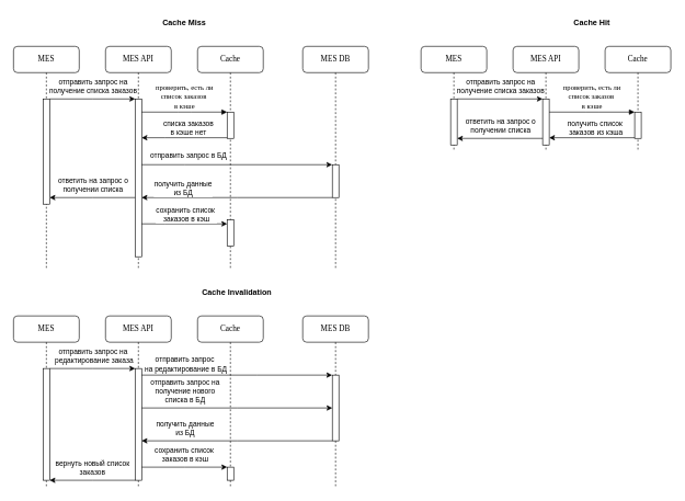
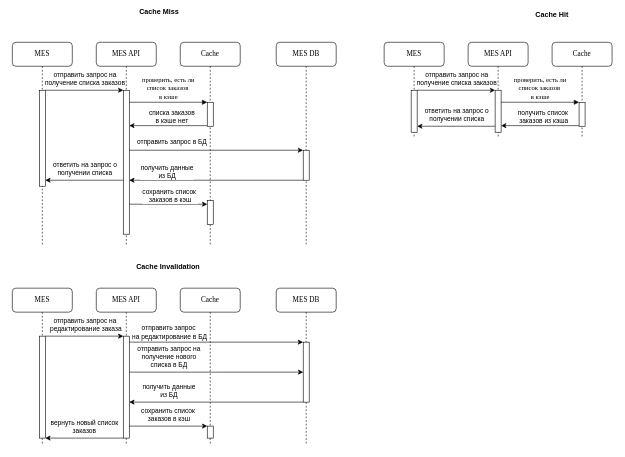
  <mxCell id="0" />
  <mxCell id="1" parent="0" />
  <mxCell id="2" value="Cache" style="shape=umlLifeline;perimeter=lifelinePerimeter;whiteSpace=wrap;html=1;container=1;collapsible=0;recursiveResize=0;outlineConnect=0;rounded=1;shadow=0;comic=0;labelBackgroundColor=none;strokeWidth=1;fontFamily=Verdana;fontSize=12;align=center;" parent="1" vertex="1"><mxGeometry x="300" y="70" width="100" height="340" as="geometry" /></mxCell>
  <mxCell id="3" value="" style="html=1;points=[];perimeter=orthogonalPerimeter;rounded=0;shadow=0;comic=0;labelBackgroundColor=none;strokeWidth=1;fontFamily=Verdana;fontSize=12;align=center;" parent="2" vertex="1"><mxGeometry x="45" y="100" width="10" height="40" as="geometry" /></mxCell>
  <mxCell id="4" value="" style="html=1;points=[];perimeter=orthogonalPerimeter;rounded=0;shadow=0;comic=0;labelBackgroundColor=none;strokeWidth=1;fontFamily=Verdana;fontSize=12;align=center;" parent="2" vertex="1"><mxGeometry x="45" y="264" width="10" height="40" as="geometry" /></mxCell>
  <mxCell id="5" value="&lt;div&gt;MES DB&lt;/div&gt;" style="shape=umlLifeline;perimeter=lifelinePerimeter;whiteSpace=wrap;html=1;container=1;collapsible=0;recursiveResize=0;outlineConnect=0;rounded=1;shadow=0;comic=0;labelBackgroundColor=none;strokeWidth=1;fontFamily=Verdana;fontSize=12;align=center;" parent="1" vertex="1"><mxGeometry x="460" y="70" width="100" height="340" as="geometry" /></mxCell>
  <mxCell id="6" value="" style="html=1;points=[];perimeter=orthogonalPerimeter;rounded=0;shadow=0;comic=0;labelBackgroundColor=none;strokeWidth=1;fontFamily=Verdana;fontSize=12;align=center;" parent="5" vertex="1"><mxGeometry x="45" y="180" width="10" height="50" as="geometry" /></mxCell>
  <mxCell id="7" value="MES API" style="shape=umlLifeline;perimeter=lifelinePerimeter;whiteSpace=wrap;html=1;container=1;collapsible=0;recursiveResize=0;outlineConnect=0;rounded=1;shadow=0;comic=0;labelBackgroundColor=none;strokeWidth=1;fontFamily=Verdana;fontSize=12;align=center;" parent="1" vertex="1"><mxGeometry x="160" y="70" width="100" height="340" as="geometry" /></mxCell>
  <mxCell id="8" value="" style="html=1;points=[];perimeter=orthogonalPerimeter;rounded=0;shadow=0;comic=0;labelBackgroundColor=none;strokeWidth=1;fontFamily=Verdana;fontSize=12;align=center;" parent="7" vertex="1"><mxGeometry x="45" y="80" width="10" height="240" as="geometry" /></mxCell>
  <mxCell id="9" value="&lt;div&gt;&lt;font style=&quot;font-size: 11px;&quot;&gt;проверить, есть ли&lt;/font&gt;&lt;/div&gt;&lt;div&gt;&lt;font style=&quot;font-size: 11px;&quot;&gt;список заказов&amp;nbsp;&lt;/font&gt;&lt;/div&gt;&lt;div&gt;&lt;font style=&quot;font-size: 11px;&quot;&gt;в кэше&lt;br&gt;&lt;/font&gt;&lt;/div&gt;" style="html=1;verticalAlign=bottom;endArrow=block;entryX=0;entryY=0;labelBackgroundColor=none;fontFamily=Verdana;fontSize=12;edgeStyle=elbowEdgeStyle;elbow=vertical;" parent="1" source="8" target="3" edge="1"><mxGeometry relative="1" as="geometry"><mxPoint x="280" y="180" as="sourcePoint" /></mxGeometry></mxCell>
  <mxCell id="10" style="edgeStyle=orthogonalEdgeStyle;rounded=0;orthogonalLoop=1;jettySize=auto;html=1;" parent="1" source="3" target="8" edge="1"><mxGeometry relative="1" as="geometry"><Array as="points"><mxPoint x="250" y="209" /><mxPoint x="250" y="209" /></Array></mxGeometry></mxCell>
  <mxCell id="11" value="&lt;div&gt;списка заказов&lt;/div&gt;&lt;div&gt;в кэше нет&lt;br&gt;&lt;/div&gt;" style="edgeLabel;html=1;align=center;verticalAlign=middle;resizable=0;points=[];" parent="10" vertex="1" connectable="0"><mxGeometry x="-0.078" relative="1" as="geometry"><mxPoint y="-16" as="offset" /></mxGeometry></mxCell>
  <mxCell id="12" style="edgeStyle=orthogonalEdgeStyle;rounded=0;orthogonalLoop=1;jettySize=auto;html=1;entryX=-0.026;entryY=0;entryDx=0;entryDy=0;entryPerimeter=0;" parent="1" source="8" target="6" edge="1"><mxGeometry relative="1" as="geometry"><Array as="points"><mxPoint x="280" y="250" /><mxPoint x="280" y="250" /></Array></mxGeometry></mxCell>
  <mxCell id="13" value="&lt;div&gt;отправить запрос в БД&lt;br&gt;&lt;/div&gt;" style="edgeLabel;html=1;align=center;verticalAlign=middle;resizable=0;points=[];" parent="12" vertex="1" connectable="0"><mxGeometry x="-0.515" relative="1" as="geometry"><mxPoint y="-15" as="offset" /></mxGeometry></mxCell>
  <mxCell id="14" value="" style="endArrow=classic;html=1;rounded=0;" parent="1" source="6" target="8" edge="1"><mxGeometry width="50" height="50" relative="1" as="geometry"><mxPoint x="390" y="320" as="sourcePoint" /><mxPoint x="440" y="270" as="targetPoint" /><Array as="points"><mxPoint x="360" y="300" /></Array></mxGeometry></mxCell>
  <mxCell id="15" value="&lt;div&gt;получить данные&lt;/div&gt;&lt;div&gt;из БД&lt;/div&gt;" style="edgeLabel;html=1;align=center;verticalAlign=middle;resizable=0;points=[];" parent="14" vertex="1" connectable="0"><mxGeometry x="0.571" y="1" relative="1" as="geometry"><mxPoint y="-16" as="offset" /></mxGeometry></mxCell>
  <mxCell id="16" value="" style="endArrow=classic;html=1;rounded=0;" parent="1" source="8" target="4" edge="1"><mxGeometry width="50" height="50" relative="1" as="geometry"><mxPoint x="360" y="360" as="sourcePoint" /><mxPoint x="410" y="310" as="targetPoint" /><Array as="points"><mxPoint x="250" y="340" /><mxPoint x="280" y="340" /></Array></mxGeometry></mxCell>
  <mxCell id="17" value="&lt;div&gt;сохранить список&amp;nbsp;&lt;/div&gt;&lt;div&gt;заказов в кэш&lt;br&gt;&lt;/div&gt;" style="edgeLabel;html=1;align=center;verticalAlign=middle;resizable=0;points=[];" parent="16" vertex="1" connectable="0"><mxGeometry x="-0.166" relative="1" as="geometry"><mxPoint x="13" y="-15" as="offset" /></mxGeometry></mxCell>
- <mxCell id="18" value="Cache Miss" style="text;html=1;align=center;verticalAlign=middle;whiteSpace=wrap;rounded=0;fontStyle=1" parent="1" vertex="1"><mxGeometry x="220" width="120" height="30" as="geometry" y="20" /></mxCell>
+ <mxCell id="18" value="Cache Miss" style="text;html=1;align=center;verticalAlign=middle;whiteSpace=wrap;rounded=0;fontStyle=1" parent="1" vertex="1"><mxGeometry x="205" y="5" width="120" height="30" as="geometry" /></mxCell>
  <mxCell id="19" value="MES" style="shape=umlLifeline;perimeter=lifelinePerimeter;whiteSpace=wrap;html=1;container=1;collapsible=0;recursiveResize=0;outlineConnect=0;rounded=1;shadow=0;comic=0;labelBackgroundColor=none;strokeWidth=1;fontFamily=Verdana;fontSize=12;align=center;" parent="1" vertex="1"><mxGeometry y="70" width="100" height="340" as="geometry" x="20" /></mxCell>
  <mxCell id="20" value="" style="html=1;points=[];perimeter=orthogonalPerimeter;rounded=0;shadow=0;comic=0;labelBackgroundColor=none;strokeWidth=1;fontFamily=Verdana;fontSize=12;align=center;" parent="19" vertex="1"><mxGeometry x="45" y="80" width="10" height="160" as="geometry" /></mxCell>
  <mxCell id="21" style="edgeStyle=orthogonalEdgeStyle;rounded=0;orthogonalLoop=1;jettySize=auto;html=1;" parent="1" source="20" target="8" edge="1"><mxGeometry relative="1" as="geometry"><Array as="points"><mxPoint x="140" y="150" /><mxPoint x="140" y="150" /></Array></mxGeometry></mxCell>
  <mxCell id="22" value="&lt;div&gt;отправить запрос на&lt;/div&gt;&lt;div&gt;получение списка заказов&lt;/div&gt;" style="edgeLabel;html=1;align=center;verticalAlign=middle;resizable=0;points=[];" parent="21" vertex="1" connectable="0"><mxGeometry x="-0.283" y="-2" relative="1" as="geometry"><mxPoint x="18" y="-22" as="offset" /></mxGeometry></mxCell>
  <mxCell id="23" value="" style="endArrow=classic;html=1;rounded=0;" edge="1" parent="1" source="8" target="20"><mxGeometry width="50" height="50" relative="1" as="geometry"><mxPoint x="110" y="340" as="sourcePoint" /><mxPoint x="160" y="290" as="targetPoint" /><Array as="points"><mxPoint x="140" y="300" /></Array></mxGeometry></mxCell>
  <mxCell id="24" value="&lt;div&gt;ответить на запрос о&lt;/div&gt;&lt;div&gt;получении списка&lt;br&gt;&lt;/div&gt;" style="edgeLabel;html=1;align=center;verticalAlign=middle;resizable=0;points=[];" vertex="1" connectable="0" parent="23"><mxGeometry x="0.225" y="-1" relative="1" as="geometry"><mxPoint x="15" y="-19" as="offset" /></mxGeometry></mxCell>
  <mxCell id="25" value="Cache" style="shape=umlLifeline;perimeter=lifelinePerimeter;whiteSpace=wrap;html=1;container=1;collapsible=0;recursiveResize=0;outlineConnect=0;rounded=1;shadow=0;comic=0;labelBackgroundColor=none;strokeWidth=1;fontFamily=Verdana;fontSize=12;align=center;" vertex="1" parent="1"><mxGeometry x="920" y="70" width="100" height="160" as="geometry" /></mxCell>
  <mxCell id="26" value="" style="html=1;points=[];perimeter=orthogonalPerimeter;rounded=0;shadow=0;comic=0;labelBackgroundColor=none;strokeWidth=1;fontFamily=Verdana;fontSize=12;align=center;" vertex="1" parent="25"><mxGeometry x="45" y="100" width="10" height="40" as="geometry" /></mxCell>
  <mxCell id="27" value="MES API" style="shape=umlLifeline;perimeter=lifelinePerimeter;whiteSpace=wrap;html=1;container=1;collapsible=0;recursiveResize=0;outlineConnect=0;rounded=1;shadow=0;comic=0;labelBackgroundColor=none;strokeWidth=1;fontFamily=Verdana;fontSize=12;align=center;" vertex="1" parent="1"><mxGeometry x="780" y="70" width="100" height="160" as="geometry" /></mxCell>
  <mxCell id="28" value="" style="html=1;points=[];perimeter=orthogonalPerimeter;rounded=0;shadow=0;comic=0;labelBackgroundColor=none;strokeWidth=1;fontFamily=Verdana;fontSize=12;align=center;" vertex="1" parent="27"><mxGeometry x="45" y="80" width="10" height="70" as="geometry" /></mxCell>
  <mxCell id="29" value="&lt;div&gt;&lt;font style=&quot;font-size: 11px;&quot;&gt;проверить, есть ли&lt;/font&gt;&lt;/div&gt;&lt;div&gt;&lt;font style=&quot;font-size: 11px;&quot;&gt;список заказов&amp;nbsp;&lt;/font&gt;&lt;/div&gt;&lt;div&gt;&lt;font style=&quot;font-size: 11px;&quot;&gt;в кэше&lt;br&gt;&lt;/font&gt;&lt;/div&gt;" style="html=1;verticalAlign=bottom;endArrow=block;entryX=0;entryY=0;labelBackgroundColor=none;fontFamily=Verdana;fontSize=12;edgeStyle=elbowEdgeStyle;elbow=vertical;" edge="1" parent="1" source="28" target="26"><mxGeometry relative="1" as="geometry"><mxPoint x="900" y="180" as="sourcePoint" /></mxGeometry></mxCell>
  <mxCell id="30" style="edgeStyle=orthogonalEdgeStyle;rounded=0;orthogonalLoop=1;jettySize=auto;html=1;" edge="1" parent="1" source="26" target="28"><mxGeometry relative="1" as="geometry"><Array as="points"><mxPoint x="870" y="209" /><mxPoint x="870" y="209" /></Array></mxGeometry></mxCell>
  <mxCell id="31" value="&lt;div&gt;получить список&amp;nbsp;&lt;/div&gt;&lt;div&gt;заказов из кэша&lt;br&gt;&lt;/div&gt;" style="edgeLabel;html=1;align=center;verticalAlign=middle;resizable=0;points=[];" vertex="1" connectable="0" parent="30"><mxGeometry x="-0.078" relative="1" as="geometry"><mxPoint y="-16" as="offset" /></mxGeometry></mxCell>
- <mxCell id="32" value="Cache Hit" style="text;html=1;align=center;verticalAlign=middle;whiteSpace=wrap;rounded=0;fontStyle=1" vertex="1" parent="1"><mxGeometry x="840" width="120" height="30" as="geometry" y="20" /></mxCell>
+ <mxCell id="32" value="Cache Hit" style="text;html=1;align=center;verticalAlign=middle;whiteSpace=wrap;rounded=0;fontStyle=1" vertex="1" parent="1"><mxGeometry x="860" y="10" width="120" height="30" as="geometry" /></mxCell>
  <mxCell id="33" value="MES" style="shape=umlLifeline;perimeter=lifelinePerimeter;whiteSpace=wrap;html=1;container=1;collapsible=0;recursiveResize=0;outlineConnect=0;rounded=1;shadow=0;comic=0;labelBackgroundColor=none;strokeWidth=1;fontFamily=Verdana;fontSize=12;align=center;" vertex="1" parent="1"><mxGeometry x="640" y="70" width="100" height="160" as="geometry" /></mxCell>
  <mxCell id="34" value="" style="html=1;points=[];perimeter=orthogonalPerimeter;rounded=0;shadow=0;comic=0;labelBackgroundColor=none;strokeWidth=1;fontFamily=Verdana;fontSize=12;align=center;" vertex="1" parent="33"><mxGeometry x="45" y="80" width="10" height="70" as="geometry" /></mxCell>
  <mxCell id="35" style="edgeStyle=orthogonalEdgeStyle;rounded=0;orthogonalLoop=1;jettySize=auto;html=1;" edge="1" parent="1" source="34" target="28"><mxGeometry relative="1" as="geometry"><Array as="points"><mxPoint x="760" y="150" /><mxPoint x="760" y="150" /></Array></mxGeometry></mxCell>
  <mxCell id="36" value="&lt;div&gt;отправить запрос на&lt;/div&gt;&lt;div&gt;получение списка заказов&lt;/div&gt;" style="edgeLabel;html=1;align=center;verticalAlign=middle;resizable=0;points=[];" vertex="1" connectable="0" parent="35"><mxGeometry x="-0.283" y="-2" relative="1" as="geometry"><mxPoint x="18" y="-22" as="offset" /></mxGeometry></mxCell>
  <mxCell id="37" value="" style="endArrow=classic;html=1;rounded=0;" edge="1" parent="1" source="28" target="34"><mxGeometry width="50" height="50" relative="1" as="geometry"><mxPoint x="730" y="340" as="sourcePoint" /><mxPoint x="780" y="290" as="targetPoint" /><Array as="points"><mxPoint x="760" y="210" /></Array></mxGeometry></mxCell>
  <mxCell id="38" value="&lt;div&gt;ответить на запрос о&lt;/div&gt;&lt;div&gt;получении списка&lt;br&gt;&lt;/div&gt;" style="edgeLabel;html=1;align=center;verticalAlign=middle;resizable=0;points=[];" vertex="1" connectable="0" parent="37"><mxGeometry x="0.225" y="-1" relative="1" as="geometry"><mxPoint x="15" y="-19" as="offset" /></mxGeometry></mxCell>
  <mxCell id="39" value="Cache" style="shape=umlLifeline;perimeter=lifelinePerimeter;whiteSpace=wrap;html=1;container=1;collapsible=0;recursiveResize=0;outlineConnect=0;rounded=1;shadow=0;comic=0;labelBackgroundColor=none;strokeWidth=1;fontFamily=Verdana;fontSize=12;align=center;" vertex="1" parent="1"><mxGeometry x="300" y="480" width="100" height="260" as="geometry" /></mxCell>
  <mxCell id="40" value="" style="html=1;points=[];perimeter=orthogonalPerimeter;rounded=0;shadow=0;comic=0;labelBackgroundColor=none;strokeWidth=1;fontFamily=Verdana;fontSize=12;align=center;" vertex="1" parent="39"><mxGeometry x="45" y="230" width="10" height="20" as="geometry" /></mxCell>
  <mxCell id="41" value="&lt;div&gt;MES DB&lt;/div&gt;" style="shape=umlLifeline;perimeter=lifelinePerimeter;whiteSpace=wrap;html=1;container=1;collapsible=0;recursiveResize=0;outlineConnect=0;rounded=1;shadow=0;comic=0;labelBackgroundColor=none;strokeWidth=1;fontFamily=Verdana;fontSize=12;align=center;" vertex="1" parent="1"><mxGeometry x="460" y="480" width="100" height="260" as="geometry" /></mxCell>
  <mxCell id="42" value="" style="html=1;points=[];perimeter=orthogonalPerimeter;rounded=0;shadow=0;comic=0;labelBackgroundColor=none;strokeWidth=1;fontFamily=Verdana;fontSize=12;align=center;" vertex="1" parent="41"><mxGeometry x="45" y="90" width="10" height="100" as="geometry" /></mxCell>
  <mxCell id="43" value="MES API" style="shape=umlLifeline;perimeter=lifelinePerimeter;whiteSpace=wrap;html=1;container=1;collapsible=0;recursiveResize=0;outlineConnect=0;rounded=1;shadow=0;comic=0;labelBackgroundColor=none;strokeWidth=1;fontFamily=Verdana;fontSize=12;align=center;" vertex="1" parent="1"><mxGeometry x="160" y="480" width="100" height="260" as="geometry" /></mxCell>
  <mxCell id="44" value="" style="html=1;points=[];perimeter=orthogonalPerimeter;rounded=0;shadow=0;comic=0;labelBackgroundColor=none;strokeWidth=1;fontFamily=Verdana;fontSize=12;align=center;" vertex="1" parent="43"><mxGeometry x="45" y="80" width="10" height="170" as="geometry" /></mxCell>
  <mxCell id="45" style="edgeStyle=orthogonalEdgeStyle;rounded=0;orthogonalLoop=1;jettySize=auto;html=1;entryX=-0.026;entryY=0;entryDx=0;entryDy=0;entryPerimeter=0;" edge="1" parent="1" source="44" target="42"><mxGeometry relative="1" as="geometry"><Array as="points"><mxPoint x="390" y="570" /><mxPoint x="390" y="570" /></Array></mxGeometry></mxCell>
  <mxCell id="46" value="&lt;div&gt;отправить запрос&amp;nbsp;&lt;/div&gt;&lt;div&gt;на редактирование в БД&lt;br&gt;&lt;/div&gt;" style="edgeLabel;html=1;align=center;verticalAlign=middle;resizable=0;points=[];" vertex="1" connectable="0" parent="45"><mxGeometry x="-0.515" relative="1" as="geometry"><mxPoint x="-4" y="-17" as="offset" /></mxGeometry></mxCell>
- <mxCell id="47" value="Cache Invalidation" style="text;html=1;align=center;verticalAlign=middle;whiteSpace=wrap;rounded=0;fontStyle=1" vertex="1" parent="1"><mxGeometry x="300" y="430" width="120" height="30" as="geometry" /></mxCell>
+ <mxCell id="47" value="Cache Invalidation" style="text;html=1;align=center;verticalAlign=middle;whiteSpace=wrap;rounded=0;fontStyle=1" vertex="1" parent="1"><mxGeometry x="220" y="430" width="120" height="30" as="geometry" /></mxCell>
  <mxCell id="48" value="MES" style="shape=umlLifeline;perimeter=lifelinePerimeter;whiteSpace=wrap;html=1;container=1;collapsible=0;recursiveResize=0;outlineConnect=0;rounded=1;shadow=0;comic=0;labelBackgroundColor=none;strokeWidth=1;fontFamily=Verdana;fontSize=12;align=center;" vertex="1" parent="1"><mxGeometry y="480" width="100" height="260" as="geometry" x="20" /></mxCell>
  <mxCell id="49" value="" style="html=1;points=[];perimeter=orthogonalPerimeter;rounded=0;shadow=0;comic=0;labelBackgroundColor=none;strokeWidth=1;fontFamily=Verdana;fontSize=12;align=center;" vertex="1" parent="48"><mxGeometry x="45" y="80" width="10" height="170" as="geometry" /></mxCell>
  <mxCell id="50" style="edgeStyle=orthogonalEdgeStyle;rounded=0;orthogonalLoop=1;jettySize=auto;html=1;" edge="1" parent="1" source="49" target="44"><mxGeometry relative="1" as="geometry"><Array as="points"><mxPoint x="140" y="560" /><mxPoint x="140" y="560" /></Array></mxGeometry></mxCell>
  <mxCell id="51" value="&lt;div&gt;отправить запрос на&lt;/div&gt;&amp;nbsp;редактирование заказа" style="edgeLabel;html=1;align=center;verticalAlign=middle;resizable=0;points=[];" vertex="1" connectable="0" parent="50"><mxGeometry x="-0.283" y="-2" relative="1" as="geometry"><mxPoint x="18" y="-22" as="offset" /></mxGeometry></mxCell>
  <mxCell id="52" value="" style="endArrow=classic;html=1;rounded=0;" edge="1" parent="1" source="44" target="42"><mxGeometry width="50" height="50" relative="1" as="geometry"><mxPoint x="300" y="660" as="sourcePoint" /><mxPoint x="350" y="610" as="targetPoint" /><Array as="points"><mxPoint x="360" y="620" /></Array></mxGeometry></mxCell>
  <mxCell id="53" value="&lt;div&gt;отправить запрос на&lt;/div&gt;&lt;div&gt;получение нового&lt;/div&gt;&lt;div&gt;списка в БД&lt;br&gt; &lt;/div&gt;" style="edgeLabel;html=1;align=center;verticalAlign=middle;resizable=0;points=[];" vertex="1" connectable="0" parent="52"><mxGeometry x="0.129" y="-2" relative="1" as="geometry"><mxPoint x="-99" y="-28" as="offset" /></mxGeometry></mxCell>
  <mxCell id="54" value="" style="endArrow=classic;html=1;rounded=0;" edge="1" parent="1" source="42" target="44"><mxGeometry width="50" height="50" relative="1" as="geometry"><mxPoint x="280" y="710" as="sourcePoint" /><mxPoint x="330" y="660" as="targetPoint" /><Array as="points"><mxPoint x="360" y="670" /></Array></mxGeometry></mxCell>
  <mxCell id="55" value="&lt;div&gt;получить данные&lt;/div&gt;&lt;div&gt;из БД&lt;br&gt;&lt;/div&gt;" style="edgeLabel;html=1;align=center;verticalAlign=middle;resizable=0;points=[];" vertex="1" connectable="0" parent="54"><mxGeometry x="0.423" y="1" relative="1" as="geometry"><mxPoint x="-19" y="-21" as="offset" /></mxGeometry></mxCell>
  <mxCell id="56" value="" style="endArrow=classic;html=1;rounded=0;" edge="1" parent="1" source="44" target="40"><mxGeometry width="50" height="50" relative="1" as="geometry"><mxPoint x="250" y="740" as="sourcePoint" /><mxPoint x="300" y="690" as="targetPoint" /><Array as="points"><mxPoint x="280" y="710" /></Array></mxGeometry></mxCell>
  <mxCell id="57" value="&lt;div&gt;сохранить список&amp;nbsp;&lt;/div&gt;&lt;div&gt;заказов в кэш&lt;/div&gt;" style="edgeLabel;html=1;align=center;verticalAlign=middle;resizable=0;points=[];" vertex="1" connectable="0" parent="56"><mxGeometry x="-0.233" y="-2" relative="1" as="geometry"><mxPoint x="15" y="-22" as="offset" /></mxGeometry></mxCell>
  <mxCell id="58" value="" style="endArrow=classic;html=1;rounded=0;" edge="1" parent="1" source="44" target="49"><mxGeometry width="50" height="50" relative="1" as="geometry"><mxPoint x="120" y="760" as="sourcePoint" /><mxPoint x="170" y="710" as="targetPoint" /><Array as="points"><mxPoint x="140" y="730" /></Array></mxGeometry></mxCell>
  <mxCell id="59" value="&lt;div&gt;вернуть новый список&lt;/div&gt;&lt;div&gt;заказов&lt;br&gt;&lt;/div&gt;" style="edgeLabel;html=1;align=center;verticalAlign=middle;resizable=0;points=[];" vertex="1" connectable="0" parent="58"><mxGeometry x="0.277" y="-1" relative="1" as="geometry"><mxPoint x="17" y="-19" as="offset" /></mxGeometry></mxCell>
